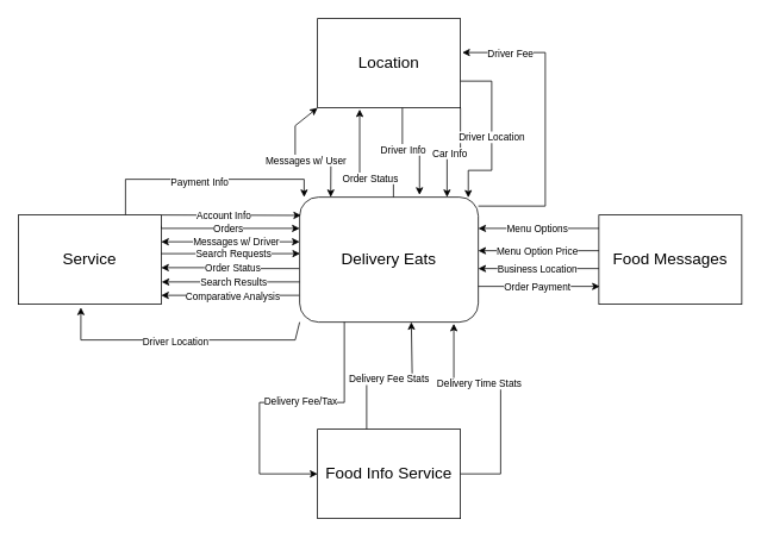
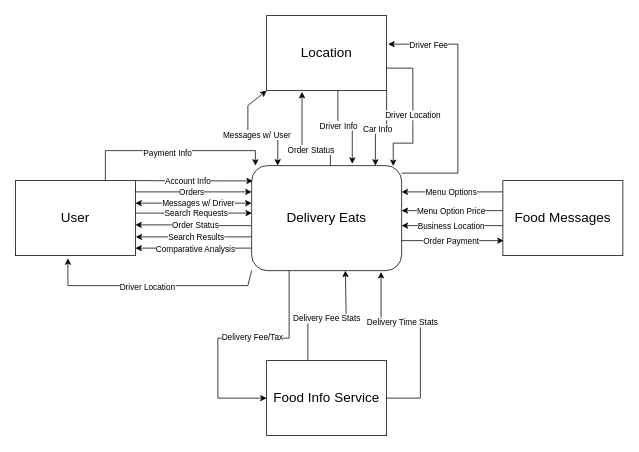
  <mxCell id="0" />
  <mxCell id="1" parent="0" />
  <mxCell id="2" value="&lt;font style=&quot;font-size: 18px;&quot;&gt;Delivery Eats&lt;/font&gt;" style="rounded=1;whiteSpace=wrap;html=1;" vertex="1" parent="1"><mxGeometry x="335" y="220" width="200" height="140" as="geometry" /></mxCell>
  <mxCell id="3" value="Orders" style="edgeStyle=orthogonalEdgeStyle;rounded=0;orthogonalLoop=1;jettySize=auto;html=1;entryX=0;entryY=0.25;entryDx=0;entryDy=0;exitX=0.996;exitY=0.152;exitDx=0;exitDy=0;exitPerimeter=0;" edge="1" parent="1" source="6" target="2"><mxGeometry relative="1" as="geometry"><Array as="points"><mxPoint x="179" y="252" /><mxPoint x="180" y="252" /><mxPoint x="180" y="255" /></Array></mxGeometry></mxCell>
  <mxCell id="4" style="edgeStyle=orthogonalEdgeStyle;rounded=0;orthogonalLoop=1;jettySize=auto;html=1;exitX=0.75;exitY=0;exitDx=0;exitDy=0;" edge="1" parent="1" source="6"><mxGeometry relative="1" as="geometry"><mxPoint x="340" y="220" as="targetPoint" /><Array as="points"><mxPoint x="140" y="200" /><mxPoint x="340" y="200" /><mxPoint x="340" y="220" /></Array></mxGeometry></mxCell>
  <mxCell id="5" value="Payment Info" style="edgeLabel;html=1;align=center;verticalAlign=middle;resizable=0;points=[];" vertex="1" connectable="0" parent="4"><mxGeometry x="-0.062" y="-2" relative="1" as="geometry"><mxPoint as="offset" /></mxGeometry></mxCell>
- <mxCell id="6" value="&lt;font style=&quot;font-size: 18px;&quot;&gt;Service&lt;/font&gt;" style="rounded=0;whiteSpace=wrap;html=1;" vertex="1" parent="1"><mxGeometry x="20" y="240" width="160" height="100" as="geometry" /></mxCell>
+ <mxCell id="6" value="&lt;font style=&quot;font-size: 18px;&quot;&gt;User&lt;/font&gt;" style="rounded=0;whiteSpace=wrap;html=1;" vertex="1" parent="1"><mxGeometry x="20" y="240" width="160" height="100" as="geometry" /></mxCell>
  <mxCell id="7" value="" style="edgeStyle=orthogonalEdgeStyle;rounded=0;orthogonalLoop=1;jettySize=auto;html=1;exitX=1;exitY=1;exitDx=0;exitDy=0;" edge="1" parent="1" source="9" target="2"><mxGeometry relative="1" as="geometry"><Array as="points"><mxPoint x="515" y="170" /><mxPoint x="500" y="170" /></Array></mxGeometry></mxCell>
  <mxCell id="8" value="Car Info" style="edgeLabel;html=1;align=center;verticalAlign=middle;resizable=0;points=[];" vertex="1" connectable="0" parent="7"><mxGeometry x="0.087" relative="1" as="geometry"><mxPoint as="offset" /></mxGeometry></mxCell>
  <mxCell id="9" value="&lt;font style=&quot;font-size: 18px;&quot;&gt;Location&lt;/font&gt;" style="rounded=0;whiteSpace=wrap;html=1;" vertex="1" parent="1"><mxGeometry x="355" y="20" width="160" height="100" as="geometry" /></mxCell>
  <mxCell id="10" value="&lt;font style=&quot;font-size: 18px;&quot;&gt;Food Messages&lt;/font&gt;" style="rounded=0;whiteSpace=wrap;html=1;" vertex="1" parent="1"><mxGeometry x="670" y="240" width="160" height="100" as="geometry" /></mxCell>
  <mxCell id="11" style="edgeStyle=orthogonalEdgeStyle;rounded=0;orthogonalLoop=1;jettySize=auto;html=1;" edge="1" parent="1" source="15"><mxGeometry relative="1" as="geometry"><mxPoint x="460" y="360" as="targetPoint" /><Array as="points"><mxPoint x="410" y="420" /><mxPoint x="461" y="420" /><mxPoint x="461" y="360" /></Array></mxGeometry></mxCell>
  <mxCell id="12" value="Delivery Fee Stats" style="edgeLabel;html=1;align=center;verticalAlign=middle;resizable=0;points=[];" vertex="1" connectable="0" parent="11"><mxGeometry x="-0.13" y="-3" relative="1" as="geometry"><mxPoint x="10" as="offset" /></mxGeometry></mxCell>
  <mxCell id="13" style="edgeStyle=orthogonalEdgeStyle;rounded=0;orthogonalLoop=1;jettySize=auto;html=1;exitX=0;exitY=0.5;exitDx=0;exitDy=0;entryX=0.25;entryY=1;entryDx=0;entryDy=0;startArrow=classic;startFill=1;endArrow=none;endFill=0;" edge="1" parent="1" source="15" target="2"><mxGeometry relative="1" as="geometry"><Array as="points"><mxPoint x="290" y="530" /><mxPoint x="290" y="450" /><mxPoint x="385" y="450" /></Array></mxGeometry></mxCell>
  <mxCell id="14" value="Delivery Fee/Tax" style="edgeLabel;html=1;align=center;verticalAlign=middle;resizable=0;points=[];" vertex="1" connectable="0" parent="13"><mxGeometry x="0.066" y="2" relative="1" as="geometry"><mxPoint x="14" as="offset" /></mxGeometry></mxCell>
  <mxCell id="15" value="&lt;font style=&quot;font-size: 18px;&quot;&gt;Food Info Service&lt;/font&gt;" style="rounded=0;whiteSpace=wrap;html=1;" vertex="1" parent="1"><mxGeometry x="355" y="480" width="160" height="100" as="geometry" /></mxCell>
  <mxCell id="16" value="" style="endArrow=classic;html=1;rounded=0;exitX=1;exitY=0;exitDx=0;exitDy=0;entryX=0.008;entryY=0.146;entryDx=0;entryDy=0;entryPerimeter=0;" edge="1" parent="1" source="6" target="2"><mxGeometry width="50" height="50" relative="1" as="geometry"><mxPoint x="250" y="320" as="sourcePoint" /><mxPoint x="300" y="270" as="targetPoint" /></mxGeometry></mxCell>
  <mxCell id="17" value="Account Info" style="edgeLabel;html=1;align=center;verticalAlign=middle;resizable=0;points=[];" vertex="1" connectable="0" parent="16"><mxGeometry x="-0.262" relative="1" as="geometry"><mxPoint x="12" as="offset" /></mxGeometry></mxCell>
  <mxCell id="18" style="edgeStyle=orthogonalEdgeStyle;rounded=0;orthogonalLoop=1;jettySize=auto;html=1;startArrow=classic;startFill=1;" edge="1" parent="1"><mxGeometry relative="1" as="geometry"><mxPoint x="180" y="270" as="sourcePoint" /><mxPoint x="335" y="270" as="targetPoint" /><Array as="points"><mxPoint x="180" y="270" /><mxPoint x="335" y="270" /></Array></mxGeometry></mxCell>
  <mxCell id="19" value="Messages w/ Driver" style="edgeLabel;html=1;align=center;verticalAlign=middle;resizable=0;points=[];" vertex="1" connectable="0" parent="18"><mxGeometry x="-0.271" y="1" relative="1" as="geometry"><mxPoint x="27" as="offset" /></mxGeometry></mxCell>
  <mxCell id="20" style="edgeStyle=orthogonalEdgeStyle;rounded=0;orthogonalLoop=1;jettySize=auto;html=1;entryX=0.002;entryY=0.452;entryDx=0;entryDy=0;entryPerimeter=0;" edge="1" parent="1" source="6" target="2"><mxGeometry relative="1" as="geometry"><Array as="points"><mxPoint x="258" y="283" /></Array></mxGeometry></mxCell>
  <mxCell id="21" value="Search Requests" style="edgeLabel;html=1;align=center;verticalAlign=middle;resizable=0;points=[];" vertex="1" connectable="0" parent="20"><mxGeometry x="-0.105" relative="1" as="geometry"><mxPoint x="10" as="offset" /></mxGeometry></mxCell>
  <mxCell id="22" style="edgeStyle=orthogonalEdgeStyle;rounded=0;orthogonalLoop=1;jettySize=auto;html=1;entryX=1.003;entryY=0.59;entryDx=0;entryDy=0;entryPerimeter=0;" edge="1" parent="1"><mxGeometry relative="1" as="geometry"><mxPoint x="334.52" y="300" as="sourcePoint" /><mxPoint x="180" y="299" as="targetPoint" /><Array as="points"><mxPoint x="257.52" y="300" /></Array></mxGeometry></mxCell>
  <mxCell id="23" value="Order Status" style="edgeLabel;html=1;align=center;verticalAlign=middle;resizable=0;points=[];" vertex="1" connectable="0" parent="22"><mxGeometry x="0.139" relative="1" as="geometry"><mxPoint x="13" as="offset" /></mxGeometry></mxCell>
  <mxCell id="24" style="edgeStyle=orthogonalEdgeStyle;rounded=0;orthogonalLoop=1;jettySize=auto;html=1;entryX=1.003;entryY=0.59;entryDx=0;entryDy=0;entryPerimeter=0;" edge="1" parent="1"><mxGeometry relative="1" as="geometry"><mxPoint x="335" y="315" as="sourcePoint" /><mxPoint x="180.48" y="315" as="targetPoint" /><Array as="points"><mxPoint x="300" y="315" /><mxPoint x="300" y="315" /></Array></mxGeometry></mxCell>
  <mxCell id="25" value="Search Results" style="edgeLabel;html=1;align=center;verticalAlign=middle;resizable=0;points=[];" vertex="1" connectable="0" parent="24"><mxGeometry x="0.139" relative="1" as="geometry"><mxPoint x="13" as="offset" /></mxGeometry></mxCell>
  <mxCell id="26" style="edgeStyle=orthogonalEdgeStyle;rounded=0;orthogonalLoop=1;jettySize=auto;html=1;entryX=1.003;entryY=0.59;entryDx=0;entryDy=0;entryPerimeter=0;" edge="1" parent="1"><mxGeometry relative="1" as="geometry"><mxPoint x="334.52" y="330" as="sourcePoint" /><mxPoint x="180" y="330" as="targetPoint" /><Array as="points"><mxPoint x="299.52" y="330" /><mxPoint x="299.52" y="330" /></Array></mxGeometry></mxCell>
  <mxCell id="27" value="Comparative Analysis" style="edgeLabel;html=1;align=center;verticalAlign=middle;resizable=0;points=[];" vertex="1" connectable="0" parent="26"><mxGeometry x="0.139" relative="1" as="geometry"><mxPoint x="13" as="offset" /></mxGeometry></mxCell>
  <mxCell id="28" style="edgeStyle=orthogonalEdgeStyle;rounded=0;orthogonalLoop=1;jettySize=auto;html=1;entryX=0.671;entryY=-0.018;entryDx=0;entryDy=0;entryPerimeter=0;" edge="1" parent="1" source="9" target="2"><mxGeometry relative="1" as="geometry"><Array as="points"><mxPoint x="450" y="170" /><mxPoint x="470" y="170" /><mxPoint x="470" y="218" /></Array></mxGeometry></mxCell>
  <mxCell id="29" value="Driver Info&lt;br&gt;" style="edgeLabel;html=1;align=center;verticalAlign=middle;resizable=0;points=[];" vertex="1" connectable="0" parent="28"><mxGeometry x="-0.217" relative="1" as="geometry"><mxPoint as="offset" /></mxGeometry></mxCell>
  <mxCell id="30" style="edgeStyle=orthogonalEdgeStyle;rounded=0;orthogonalLoop=1;jettySize=auto;html=1;entryX=0.295;entryY=1.017;entryDx=0;entryDy=0;entryPerimeter=0;" edge="1" parent="1" source="2" target="9"><mxGeometry relative="1" as="geometry"><Array as="points"><mxPoint x="440" y="200" /><mxPoint x="402" y="200" /></Array></mxGeometry></mxCell>
  <mxCell id="31" value="Order Status" style="edgeLabel;html=1;align=center;verticalAlign=middle;resizable=0;points=[];" vertex="1" connectable="0" parent="30"><mxGeometry x="-0.31" y="-2" relative="1" as="geometry"><mxPoint as="offset" /></mxGeometry></mxCell>
  <mxCell id="32" value="" style="endArrow=classic;html=1;rounded=0;exitX=0;exitY=1;exitDx=0;exitDy=0;entryX=0.174;entryY=0;entryDx=0;entryDy=0;entryPerimeter=0;startArrow=classic;startFill=1;" edge="1" parent="1" source="9" target="2"><mxGeometry width="50" height="50" relative="1" as="geometry"><mxPoint x="340" y="170" as="sourcePoint" /><mxPoint x="370" y="210" as="targetPoint" /><Array as="points"><mxPoint x="330" y="140" /><mxPoint x="330" y="180" /><mxPoint x="370" y="180" /></Array></mxGeometry></mxCell>
  <mxCell id="33" value="Messages w/ User&lt;br&gt;" style="edgeLabel;html=1;align=center;verticalAlign=middle;resizable=0;points=[];" vertex="1" connectable="0" parent="32"><mxGeometry x="0.108" y="2" relative="1" as="geometry"><mxPoint as="offset" /></mxGeometry></mxCell>
  <mxCell id="34" style="edgeStyle=orthogonalEdgeStyle;rounded=0;orthogonalLoop=1;jettySize=auto;html=1;entryX=0.944;entryY=0.004;entryDx=0;entryDy=0;entryPerimeter=0;" edge="1" parent="1" source="9" target="2"><mxGeometry relative="1" as="geometry"><Array as="points"><mxPoint x="550" y="90" /><mxPoint x="550" y="190" /><mxPoint x="524" y="190" /></Array></mxGeometry></mxCell>
  <mxCell id="35" value="Driver Location" style="edgeLabel;html=1;align=center;verticalAlign=middle;resizable=0;points=[];" vertex="1" connectable="0" parent="34"><mxGeometry x="0.01" y="-1" relative="1" as="geometry"><mxPoint as="offset" /></mxGeometry></mxCell>
  <mxCell id="36" value="" style="endArrow=classic;html=1;rounded=0;exitX=0;exitY=1;exitDx=0;exitDy=0;entryX=0.438;entryY=1.036;entryDx=0;entryDy=0;entryPerimeter=0;" edge="1" parent="1" source="2" target="6"><mxGeometry width="50" height="50" relative="1" as="geometry"><mxPoint x="370" y="360" as="sourcePoint" /><mxPoint x="90" y="360" as="targetPoint" /><Array as="points"><mxPoint x="330" y="380" /><mxPoint x="210" y="380" /><mxPoint x="90" y="380" /></Array></mxGeometry></mxCell>
  <mxCell id="37" value="Driver Location" style="edgeLabel;html=1;align=center;verticalAlign=middle;resizable=0;points=[];" vertex="1" connectable="0" parent="36"><mxGeometry x="0.046" y="1" relative="1" as="geometry"><mxPoint as="offset" /></mxGeometry></mxCell>
  <mxCell id="38" value="" style="endArrow=classic;html=1;rounded=0;entryX=1;entryY=0.25;entryDx=0;entryDy=0;" edge="1" parent="1" target="2"><mxGeometry width="50" height="50" relative="1" as="geometry"><mxPoint x="670" y="255" as="sourcePoint" /><mxPoint x="560" y="320" as="targetPoint" /></mxGeometry></mxCell>
  <mxCell id="39" value="Menu Options" style="edgeLabel;html=1;align=center;verticalAlign=middle;resizable=0;points=[];" vertex="1" connectable="0" parent="38"><mxGeometry x="0.042" relative="1" as="geometry"><mxPoint as="offset" /></mxGeometry></mxCell>
  <mxCell id="40" value="" style="endArrow=classic;html=1;rounded=0;entryX=1;entryY=0.25;entryDx=0;entryDy=0;" edge="1" parent="1"><mxGeometry width="50" height="50" relative="1" as="geometry"><mxPoint x="670" y="280" as="sourcePoint" /><mxPoint x="535" y="280" as="targetPoint" /></mxGeometry></mxCell>
  <mxCell id="41" value="Menu Option Price" style="edgeLabel;html=1;align=center;verticalAlign=middle;resizable=0;points=[];" vertex="1" connectable="0" parent="40"><mxGeometry x="0.042" relative="1" as="geometry"><mxPoint as="offset" /></mxGeometry></mxCell>
  <mxCell id="42" style="edgeStyle=orthogonalEdgeStyle;rounded=0;orthogonalLoop=1;jettySize=auto;html=1;entryX=0.863;entryY=1.013;entryDx=0;entryDy=0;entryPerimeter=0;" edge="1" parent="1" source="15" target="2"><mxGeometry relative="1" as="geometry"><Array as="points"><mxPoint x="560" y="530" /><mxPoint x="560" y="430" /><mxPoint x="508" y="430" /></Array></mxGeometry></mxCell>
  <mxCell id="43" value="Delivery Time Stats" style="edgeLabel;html=1;align=center;verticalAlign=middle;resizable=0;points=[];" vertex="1" connectable="0" parent="42"><mxGeometry x="0.336" y="-2" relative="1" as="geometry"><mxPoint x="7" as="offset" /></mxGeometry></mxCell>
  <mxCell id="44" style="edgeStyle=orthogonalEdgeStyle;rounded=0;orthogonalLoop=1;jettySize=auto;html=1;" edge="1" parent="1" source="2"><mxGeometry relative="1" as="geometry"><mxPoint x="671" y="320" as="targetPoint" /><Array as="points"><mxPoint x="630" y="320" /><mxPoint x="630" y="320" /></Array></mxGeometry></mxCell>
  <mxCell id="45" value="Order Payment" style="edgeLabel;html=1;align=center;verticalAlign=middle;resizable=0;points=[];" vertex="1" connectable="0" parent="44"><mxGeometry x="0.125" relative="1" as="geometry"><mxPoint x="-12" as="offset" /></mxGeometry></mxCell>
  <mxCell id="46" value="" style="endArrow=classic;html=1;rounded=0;entryX=1.013;entryY=0.38;entryDx=0;entryDy=0;entryPerimeter=0;" edge="1" parent="1" target="9"><mxGeometry width="50" height="50" relative="1" as="geometry"><mxPoint x="535" y="230" as="sourcePoint" /><mxPoint x="585" y="180" as="targetPoint" /><Array as="points"><mxPoint x="610" y="230" /><mxPoint x="610" y="58" /></Array></mxGeometry></mxCell>
  <mxCell id="47" value="Driver Fee" style="edgeLabel;html=1;align=center;verticalAlign=middle;resizable=0;points=[];" vertex="1" connectable="0" parent="46"><mxGeometry x="0.76" relative="1" as="geometry"><mxPoint x="12" as="offset" /></mxGeometry></mxCell>
  <mxCell id="48" value="" style="endArrow=classic;html=1;rounded=0;entryX=1;entryY=0.25;entryDx=0;entryDy=0;" edge="1" parent="1"><mxGeometry width="50" height="50" relative="1" as="geometry"><mxPoint x="670" y="300" as="sourcePoint" /><mxPoint x="535" y="300" as="targetPoint" /></mxGeometry></mxCell>
  <mxCell id="49" value="Business Location" style="edgeLabel;html=1;align=center;verticalAlign=middle;resizable=0;points=[];" vertex="1" connectable="0" parent="48"><mxGeometry x="0.042" relative="1" as="geometry"><mxPoint as="offset" /></mxGeometry></mxCell>
